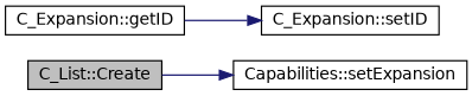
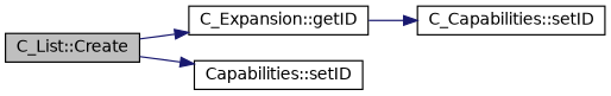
  digraph {
    rankdir=LR
    node [color=black fillcolor=white fontname=Helvetica fontsize=12 shape=record style=filled]
    edge [color=midnightblue fontname=Helvetica fontsize=12 labelfontname=Helvetica labelfontsize=12 style=solid]
    n1 [fillcolor=grey75 fontcolor=black height=0.2 label="C_List::Create" width=0.4]
    n2 [height=0.2 label="C_Expansion::getID" width=0.4]
-   n3 [height=0.2 label="Capabilities::setExpansion" width=0.4]
-   n4 [height=0.2 label="C_Expansion::setID" width=0.4]
+   n3 [height=0.2 label="Capabilities::setID" width=0.4]
+   n4 [height=0.2 label="C_Capabilities::setID" width=0.4]
+   n1 -> n2
    n1 -> n3
    n2 -> n4
  }
